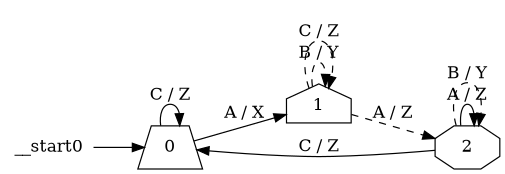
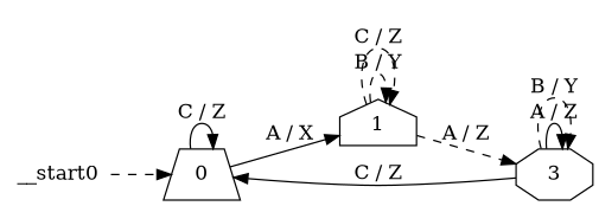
  digraph {
    rankdir=LR
    edge [style=solid]
    __start0 [shape=none]
    n2 [label=0 shape=trapezium]
    n3 [label=1 shape=house]
-   n4 [label=2 shape=octagon]
-   __start0 -> n2
+   n4 [label=3 shape=octagon]
+   __start0 -> n2 [style=dashed]
    n2 -> n2 [label="C / Z"]
    n2 -> n3 [label="A / X"]
    n3 -> n3 [label="B / Y" style=dashed]
    n3 -> n3 [label="C / Z" style=dashed]
    n3 -> n4 [label="A / Z" style=dashed]
    n4 -> n2 [label="C / Z"]
    n4 -> n4 [label="A / Z"]
    n4 -> n4 [label="B / Y" style=dashed]
  }
